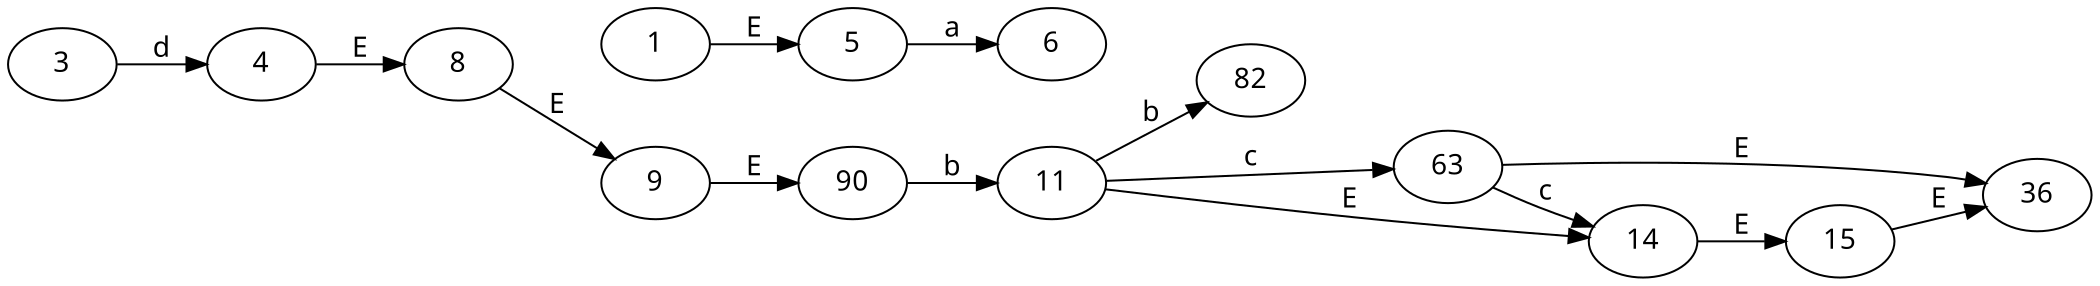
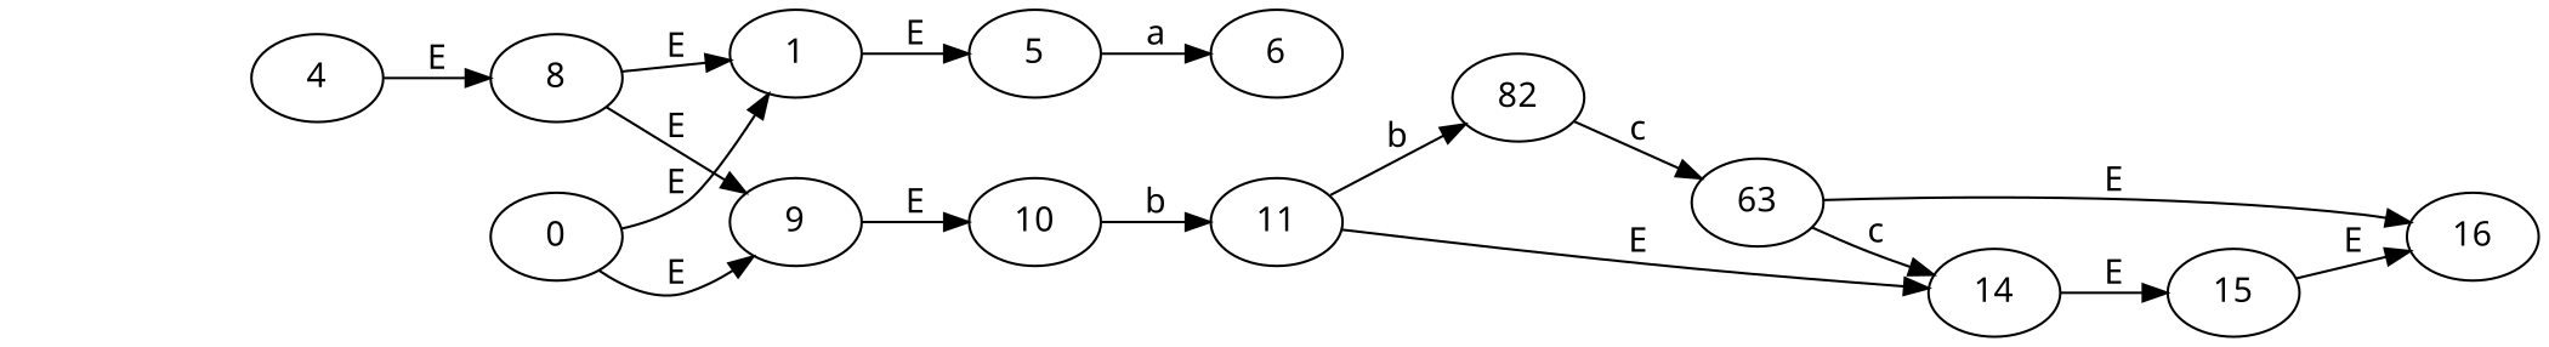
  digraph {
    fontname="Noto Sans"
    rankdir=LR
    node [fontname="Noto Sans"]
    edge [fontname="Noto Sans"]
    1
    5
    6
-   3
    4
    8
    9
-   10 [label=90]
+   10
    11
+   0
    n11 [label=82]
    14
    n13 [label=63]
-   16 [label=36]
+   16
    15
    1 -> 5 [label=E]
    5 -> 6 [label=a]
-   3 -> 4 [label=d]
    4 -> 8 [label=E]
+   8 -> 1 [label=E]
    8 -> 9 [label=E]
    9 -> 10 [label=E]
    10 -> 11 [label=b]
    11 -> n11 [label=b]
    11 -> 14 [label=E]
-   11 -> n13 [label=c]
+   0 -> 1 [label=E]
+   0 -> 9 [label=E]
+   n11 -> n13 [label=c]
    14 -> 15 [label=E]
    n13 -> 14 [label=c]
    n13 -> 16 [label=E]
    15 -> 16 [label=E]
  }
